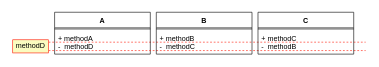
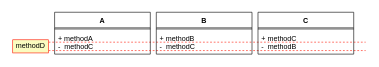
  <mxCell id="0" />
  <mxCell id="1" parent="0" />
  <mxCell id="2" value="" style="endArrow=none;dashed=1;html=1;strokeColor=#FF1605;" edge="1" parent="1"><mxGeometry width="50" height="50" relative="1" as="geometry"><mxPoint x="80" y="70" as="sourcePoint" /><mxPoint x="610" y="70" as="targetPoint" /></mxGeometry></mxCell>
  <mxCell id="3" value="A" style="swimlane;fontStyle=1;align=center;verticalAlign=top;childLayout=stackLayout;horizontal=1;startSize=26;horizontalStack=0;resizeParent=1;resizeParentMax=0;resizeLast=0;collapsible=1;marginBottom=0;" vertex="1" parent="1"><mxGeometry x="90" y="20" width="160" height="70" as="geometry" /></mxCell>
  <mxCell id="4" value="" style="line;strokeWidth=1;fillColor=none;align=left;verticalAlign=middle;spacingTop=-1;spacingLeft=3;spacingRight=3;rotatable=0;labelPosition=right;points=[];portConstraint=eastwest;" vertex="1" parent="3"><mxGeometry y="26" width="160" height="4" as="geometry" /></mxCell>
- <mxCell id="5" value="+ methodA&#10;-  methodD" style="text;strokeColor=none;fillColor=none;align=left;verticalAlign=top;spacingLeft=4;spacingRight=4;overflow=hidden;rotatable=0;points=[[0,0.5],[1,0.5]];portConstraint=eastwest;" vertex="1" parent="3"><mxGeometry y="30" width="160" height="40" as="geometry" /></mxCell>
+ <mxCell id="5" value="+ methodA&#10;-  methodC" style="text;strokeColor=none;fillColor=none;align=left;verticalAlign=top;spacingLeft=4;spacingRight=4;overflow=hidden;rotatable=0;points=[[0,0.5],[1,0.5]];portConstraint=eastwest;" vertex="1" parent="3"><mxGeometry y="30" width="160" height="40" as="geometry" /></mxCell>
  <mxCell id="6" value="" style="endArrow=none;dashed=1;html=1;strokeColor=#FF1605;" edge="1" parent="1"><mxGeometry width="50" height="50" relative="1" as="geometry"><mxPoint x="80" y="84" as="sourcePoint" /><mxPoint x="610" y="84" as="targetPoint" /></mxGeometry></mxCell>
  <mxCell id="7" value="methodD" style="rounded=0;whiteSpace=wrap;html=1;strokeColor=#FF1605;fillColor=#FAFCC0;" vertex="1" parent="1"><mxGeometry x="20" y="66" width="60" height="22" as="geometry" /></mxCell>
  <mxCell id="8" value="B" style="swimlane;fontStyle=1;align=center;verticalAlign=top;childLayout=stackLayout;horizontal=1;startSize=26;horizontalStack=0;resizeParent=1;resizeParentMax=0;resizeLast=0;collapsible=1;marginBottom=0;" vertex="1" parent="1"><mxGeometry x="260" y="20" width="160" height="70" as="geometry" /></mxCell>
  <mxCell id="9" value="" style="line;strokeWidth=1;fillColor=none;align=left;verticalAlign=middle;spacingTop=-1;spacingLeft=3;spacingRight=3;rotatable=0;labelPosition=right;points=[];portConstraint=eastwest;" vertex="1" parent="8"><mxGeometry y="26" width="160" height="4" as="geometry" /></mxCell>
  <mxCell id="10" value="+ methodB&#10;-  methodC" style="text;strokeColor=none;fillColor=none;align=left;verticalAlign=top;spacingLeft=4;spacingRight=4;overflow=hidden;rotatable=0;points=[[0,0.5],[1,0.5]];portConstraint=eastwest;" vertex="1" parent="8"><mxGeometry y="30" width="160" height="40" as="geometry" /></mxCell>
  <mxCell id="11" value="C" style="swimlane;fontStyle=1;align=center;verticalAlign=top;childLayout=stackLayout;horizontal=1;startSize=26;horizontalStack=0;resizeParent=1;resizeParentMax=0;resizeLast=0;collapsible=1;marginBottom=0;" vertex="1" parent="1"><mxGeometry x="430" y="20" width="160" height="70" as="geometry" /></mxCell>
  <mxCell id="12" value="" style="line;strokeWidth=1;fillColor=none;align=left;verticalAlign=middle;spacingTop=-1;spacingLeft=3;spacingRight=3;rotatable=0;labelPosition=right;points=[];portConstraint=eastwest;" vertex="1" parent="11"><mxGeometry y="26" width="160" height="4" as="geometry" /></mxCell>
  <mxCell id="13" value="+ methodC&#10;-  methodB" style="text;strokeColor=none;fillColor=none;align=left;verticalAlign=top;spacingLeft=4;spacingRight=4;overflow=hidden;rotatable=0;points=[[0,0.5],[1,0.5]];portConstraint=eastwest;" vertex="1" parent="11"><mxGeometry y="30" width="160" height="40" as="geometry" /></mxCell>
